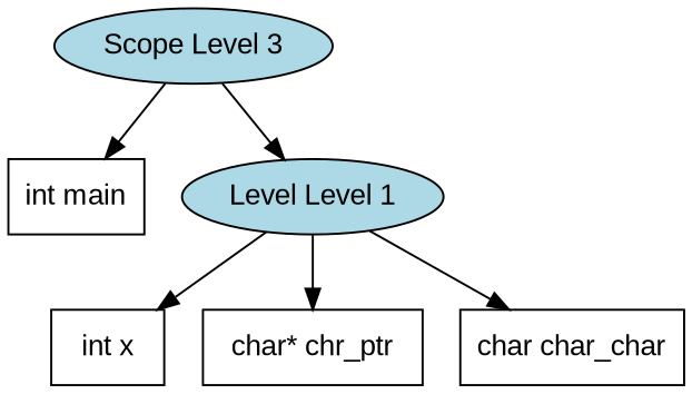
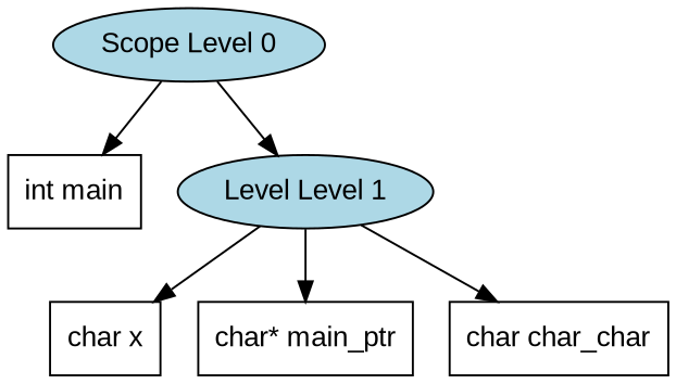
  digraph {
    fontname="Liberation Sans"
    node [fillcolor=white fontname="Liberation Sans" style=filled shape=box]
    edge [color=black fontname="Liberation Sans"]
-   n1 [fillcolor=lightblue label="Scope Level 3" shape=""]
+   n1 [fillcolor=lightblue label="Scope Level 0" shape=""]
    n2 [label="int main"]
    n3 [fillcolor=lightblue label="Level Level 1" shape=""]
-   n4 [label="int x"]
-   n5 [label="char* chr_ptr"]
+   n4 [label="char x"]
+   n5 [label="char* main_ptr"]
    n6 [label="char char_char"]
    n1 -> n2
    n1 -> n3 [color=""]
    n3 -> n4
    n3 -> n5
    n3 -> n6
  }
